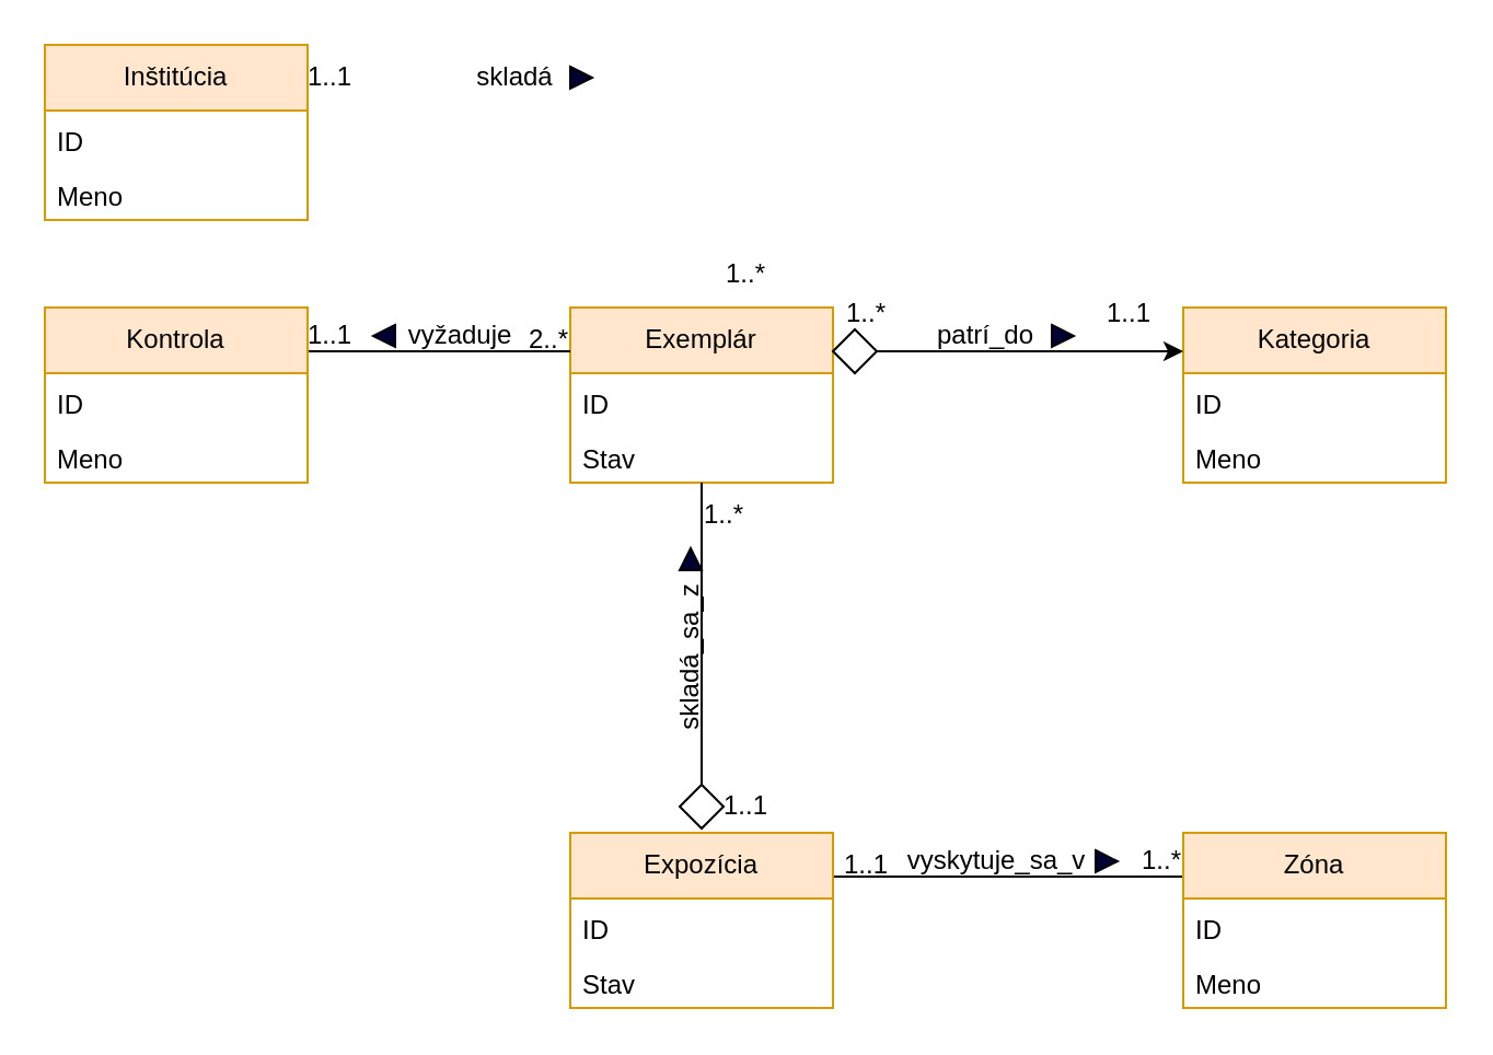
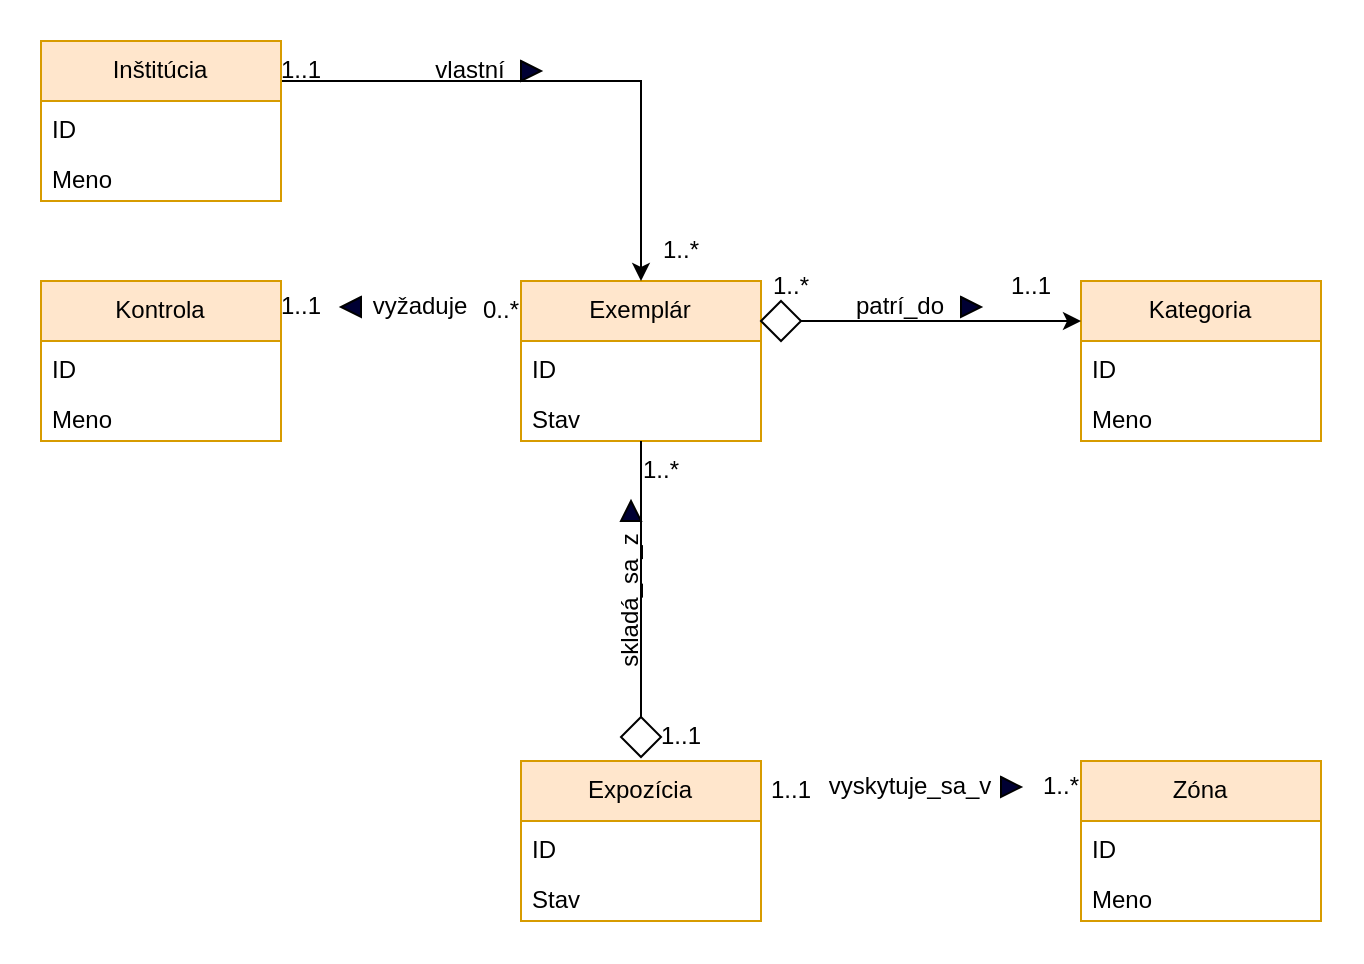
  <mxCell id="0" />
  <mxCell id="1" parent="0" />
  <mxCell id="2" value="Exemplár" style="swimlane;fontStyle=0;childLayout=stackLayout;horizontal=1;startSize=30;horizontalStack=0;resizeParent=1;resizeParentMax=0;resizeLast=0;collapsible=1;marginBottom=0;whiteSpace=wrap;html=1;fillColor=#ffe6cc;strokeColor=#d79b00;" parent="1" vertex="1"><mxGeometry x="260" y="140" width="120" height="80" as="geometry" /></mxCell>
  <mxCell id="3" value="ID" style="text;strokeColor=none;fillColor=none;align=left;verticalAlign=middle;spacingLeft=4;spacingRight=4;overflow=hidden;points=[[0,0.5],[1,0.5]];portConstraint=eastwest;rotatable=0;whiteSpace=wrap;html=1;" parent="2" vertex="1"><mxGeometry y="30" width="120" height="30" as="geometry" /></mxCell>
  <mxCell id="4" value="Stav" style="text;strokeColor=none;fillColor=none;align=left;verticalAlign=middle;spacingLeft=4;spacingRight=4;overflow=hidden;points=[[0,0.5],[1,0.5]];portConstraint=eastwest;rotatable=0;whiteSpace=wrap;html=1;" parent="2" vertex="1"><mxGeometry y="60" width="120" height="20" as="geometry" /></mxCell>
  <mxCell id="5" value="Kategoria" style="swimlane;fontStyle=0;childLayout=stackLayout;horizontal=1;startSize=30;horizontalStack=0;resizeParent=1;resizeParentMax=0;resizeLast=0;collapsible=1;marginBottom=0;whiteSpace=wrap;html=1;fillColor=#ffe6cc;strokeColor=#d79b00;" parent="1" vertex="1"><mxGeometry x="540" y="140" width="120" height="80" as="geometry" /></mxCell>
  <mxCell id="6" value="ID" style="text;strokeColor=none;fillColor=none;align=left;verticalAlign=middle;spacingLeft=4;spacingRight=4;overflow=hidden;points=[[0,0.5],[1,0.5]];portConstraint=eastwest;rotatable=0;whiteSpace=wrap;html=1;" parent="5" vertex="1"><mxGeometry y="30" width="120" height="30" as="geometry" /></mxCell>
  <mxCell id="7" value="Meno" style="text;strokeColor=none;fillColor=none;align=left;verticalAlign=middle;spacingLeft=4;spacingRight=4;overflow=hidden;points=[[0,0.5],[1,0.5]];portConstraint=eastwest;rotatable=0;whiteSpace=wrap;html=1;" parent="5" vertex="1"><mxGeometry y="60" width="120" height="20" as="geometry" /></mxCell>
  <mxCell id="8" style="edgeStyle=orthogonalEdgeStyle;rounded=0;orthogonalLoop=1;jettySize=auto;html=1;exitX=0.5;exitY=0;exitDx=0;exitDy=0;endArrow=none;endFill=0;" parent="1" source="34" target="2" edge="1"><mxGeometry relative="1" as="geometry" /></mxCell>
- <mxCell id="9" value="" style="edgeStyle=orthogonalEdgeStyle;rounded=0;orthogonalLoop=1;jettySize=auto;html=1;exitX=1;exitY=0.25;exitDx=0;exitDy=0;entryX=0;entryY=0.25;entryDx=0;entryDy=0;endArrow=none;endFill=0;" parent="1" source="10" target="13" edge="1"><mxGeometry relative="1" as="geometry"><mxPoint as="offset" /></mxGeometry></mxCell>
  <mxCell id="10" value="&lt;div&gt;Expozícia&lt;/div&gt;" style="swimlane;fontStyle=0;childLayout=stackLayout;horizontal=1;startSize=30;horizontalStack=0;resizeParent=1;resizeParentMax=0;resizeLast=0;collapsible=1;marginBottom=0;whiteSpace=wrap;html=1;fillColor=#ffe6cc;strokeColor=#d79b00;" parent="1" vertex="1"><mxGeometry x="260" y="380" width="120" height="80" as="geometry" /></mxCell>
  <mxCell id="11" value="ID" style="text;strokeColor=none;fillColor=none;align=left;verticalAlign=middle;spacingLeft=4;spacingRight=4;overflow=hidden;points=[[0,0.5],[1,0.5]];portConstraint=eastwest;rotatable=0;whiteSpace=wrap;html=1;" parent="10" vertex="1"><mxGeometry y="30" width="120" height="30" as="geometry" /></mxCell>
  <mxCell id="12" value="Stav" style="text;strokeColor=none;fillColor=none;align=left;verticalAlign=middle;spacingLeft=4;spacingRight=4;overflow=hidden;points=[[0,0.5],[1,0.5]];portConstraint=eastwest;rotatable=0;whiteSpace=wrap;html=1;" parent="10" vertex="1"><mxGeometry y="60" width="120" height="20" as="geometry" /></mxCell>
  <mxCell id="13" value="Zóna" style="swimlane;fontStyle=0;childLayout=stackLayout;horizontal=1;startSize=30;horizontalStack=0;resizeParent=1;resizeParentMax=0;resizeLast=0;collapsible=1;marginBottom=0;whiteSpace=wrap;html=1;fillColor=#ffe6cc;strokeColor=#d79b00;" parent="1" vertex="1"><mxGeometry x="540" y="380" width="120" height="80" as="geometry" /></mxCell>
  <mxCell id="14" value="ID" style="text;strokeColor=none;fillColor=none;align=left;verticalAlign=middle;spacingLeft=4;spacingRight=4;overflow=hidden;points=[[0,0.5],[1,0.5]];portConstraint=eastwest;rotatable=0;whiteSpace=wrap;html=1;" parent="13" vertex="1"><mxGeometry y="30" width="120" height="30" as="geometry" /></mxCell>
  <mxCell id="15" value="Meno" style="text;strokeColor=none;fillColor=none;align=left;verticalAlign=middle;spacingLeft=4;spacingRight=4;overflow=hidden;points=[[0,0.5],[1,0.5]];portConstraint=eastwest;rotatable=0;whiteSpace=wrap;html=1;" parent="13" vertex="1"><mxGeometry y="60" width="120" height="20" as="geometry" /></mxCell>
+ <mxCell id="16" style="edgeStyle=orthogonalEdgeStyle;rounded=0;orthogonalLoop=1;jettySize=auto;html=1;exitX=1;exitY=0.25;exitDx=0;exitDy=0;entryX=0.5;entryY=0;entryDx=0;entryDy=0;" edge="1" parent="1" source="17" target="2"><mxGeometry relative="1" as="geometry" /></mxCell>
  <mxCell id="17" value="&lt;div&gt;Inštitúcia&lt;br&gt;&lt;/div&gt;" style="swimlane;fontStyle=0;childLayout=stackLayout;horizontal=1;startSize=30;horizontalStack=0;resizeParent=1;resizeParentMax=0;resizeLast=0;collapsible=1;marginBottom=0;whiteSpace=wrap;html=1;fillColor=#ffe6cc;strokeColor=#d79b00;" parent="1" vertex="1"><mxGeometry x="20" y="20" width="120" height="80" as="geometry" /></mxCell>
  <mxCell id="18" value="ID" style="text;strokeColor=none;fillColor=none;align=left;verticalAlign=middle;spacingLeft=4;spacingRight=4;overflow=hidden;points=[[0,0.5],[1,0.5]];portConstraint=eastwest;rotatable=0;whiteSpace=wrap;html=1;" parent="17" vertex="1"><mxGeometry y="30" width="120" height="30" as="geometry" /></mxCell>
  <mxCell id="19" value="Meno" style="text;strokeColor=none;fillColor=none;align=left;verticalAlign=middle;spacingLeft=4;spacingRight=4;overflow=hidden;points=[[0,0.5],[1,0.5]];portConstraint=eastwest;rotatable=0;whiteSpace=wrap;html=1;" parent="17" vertex="1"><mxGeometry y="60" width="120" height="20" as="geometry" /></mxCell>
- <mxCell id="20" style="edgeStyle=orthogonalEdgeStyle;rounded=0;orthogonalLoop=1;jettySize=auto;html=1;exitX=0;exitY=0.25;exitDx=0;exitDy=0;entryX=1;entryY=0.25;entryDx=0;entryDy=0;endArrow=none;endFill=0;" parent="1" source="2" target="21" edge="1"><mxGeometry relative="1" as="geometry" /></mxCell>
  <mxCell id="21" value="Kontrola" style="swimlane;fontStyle=0;childLayout=stackLayout;horizontal=1;startSize=30;horizontalStack=0;resizeParent=1;resizeParentMax=0;resizeLast=0;collapsible=1;marginBottom=0;whiteSpace=wrap;html=1;fillColor=#ffe6cc;strokeColor=#d79b00;" parent="1" vertex="1"><mxGeometry x="20" y="140" width="120" height="80" as="geometry" /></mxCell>
  <mxCell id="22" value="ID" style="text;strokeColor=none;fillColor=none;align=left;verticalAlign=middle;spacingLeft=4;spacingRight=4;overflow=hidden;points=[[0,0.5],[1,0.5]];portConstraint=eastwest;rotatable=0;whiteSpace=wrap;html=1;" parent="21" vertex="1"><mxGeometry y="30" width="120" height="30" as="geometry" /></mxCell>
  <mxCell id="23" value="Meno" style="text;strokeColor=none;fillColor=none;align=left;verticalAlign=middle;spacingLeft=4;spacingRight=4;overflow=hidden;points=[[0,0.5],[1,0.5]];portConstraint=eastwest;rotatable=0;whiteSpace=wrap;html=1;" parent="21" vertex="1"><mxGeometry y="60" width="120" height="20" as="geometry" /></mxCell>
- <mxCell id="24" value="2..*" style="text;html=1;align=center;verticalAlign=middle;resizable=0;points=[];autosize=1;strokeColor=none;fillColor=none;" parent="1" vertex="1"><mxGeometry x="230" y="140" width="40" height="30" as="geometry" /></mxCell>
+ <mxCell id="24" value="0..*" style="text;html=1;align=center;verticalAlign=middle;resizable=0;points=[];autosize=1;strokeColor=none;fillColor=none;" parent="1" vertex="1"><mxGeometry x="230" y="140" width="40" height="30" as="geometry" /></mxCell>
  <mxCell id="25" value="1..1" style="text;html=1;align=center;verticalAlign=middle;resizable=0;points=[];autosize=1;strokeColor=none;fillColor=none;" parent="1" vertex="1"><mxGeometry x="130" y="138" width="40" height="30" as="geometry" /></mxCell>
  <mxCell id="26" value="1..1" style="text;html=1;align=center;verticalAlign=middle;resizable=0;points=[];autosize=1;strokeColor=none;fillColor=none;" parent="1" vertex="1"><mxGeometry x="130" y="20" width="40" height="30" as="geometry" /></mxCell>
  <mxCell id="27" value="1..*" style="text;html=1;align=center;verticalAlign=middle;resizable=0;points=[];autosize=1;strokeColor=none;fillColor=none;" parent="1" vertex="1"><mxGeometry x="320" y="110" width="40" height="30" as="geometry" /></mxCell>
  <mxCell id="28" value="1..*" style="text;html=1;align=center;verticalAlign=middle;resizable=0;points=[];autosize=1;strokeColor=none;fillColor=none;" parent="1" vertex="1"><mxGeometry x="375" y="128" width="40" height="30" as="geometry" /></mxCell>
  <mxCell id="29" value="1..1" style="text;html=1;align=center;verticalAlign=middle;resizable=0;points=[];autosize=1;strokeColor=none;fillColor=none;" parent="1" vertex="1"><mxGeometry x="495" y="128" width="40" height="30" as="geometry" /></mxCell>
  <mxCell id="30" value="1..1" style="text;html=1;align=center;verticalAlign=middle;resizable=0;points=[];autosize=1;strokeColor=none;fillColor=none;" parent="1" vertex="1"><mxGeometry x="320" y="353" width="40" height="30" as="geometry" /></mxCell>
  <mxCell id="31" value="1..*" style="text;html=1;align=center;verticalAlign=middle;resizable=0;points=[];autosize=1;strokeColor=none;fillColor=none;" parent="1" vertex="1"><mxGeometry x="310" y="220" width="40" height="30" as="geometry" /></mxCell>
  <mxCell id="32" value="1..1" style="text;html=1;align=center;verticalAlign=middle;resizable=0;points=[];autosize=1;strokeColor=none;fillColor=none;" parent="1" vertex="1"><mxGeometry x="375" y="380" width="40" height="30" as="geometry" /></mxCell>
  <mxCell id="33" value="1..*" style="text;html=1;align=center;verticalAlign=middle;resizable=0;points=[];autosize=1;strokeColor=none;fillColor=none;" parent="1" vertex="1"><mxGeometry x="510" y="378" width="40" height="30" as="geometry" /></mxCell>
  <mxCell id="34" value="" style="rhombus;whiteSpace=wrap;html=1;" vertex="1" parent="1"><mxGeometry x="310" y="358" width="20" height="20" as="geometry" /></mxCell>
  <mxCell id="35" value="" style="edgeStyle=orthogonalEdgeStyle;rounded=0;orthogonalLoop=1;jettySize=auto;html=1;exitX=1;exitY=0.25;exitDx=0;exitDy=0;entryX=0;entryY=0.25;entryDx=0;entryDy=0;endArrow=none;endFill=0;" edge="1" parent="1" source="2" target="37"><mxGeometry relative="1" as="geometry"><mxPoint x="380" y="160" as="sourcePoint" /><mxPoint x="540" y="160" as="targetPoint" /></mxGeometry></mxCell>
  <mxCell id="36" style="edgeStyle=orthogonalEdgeStyle;rounded=0;orthogonalLoop=1;jettySize=auto;html=1;exitX=1;exitY=0.5;exitDx=0;exitDy=0;entryX=0;entryY=0.25;entryDx=0;entryDy=0;" edge="1" parent="1" source="37" target="5"><mxGeometry relative="1" as="geometry" /></mxCell>
  <mxCell id="37" value="" style="rhombus;whiteSpace=wrap;html=1;" vertex="1" parent="1"><mxGeometry x="380" y="150" width="20" height="20" as="geometry" /></mxCell>
- <mxCell id="38" value="skladá" style="triangle;whiteSpace=wrap;html=1;fillColor=#000033;spacingLeft=0;spacingRight=60;" vertex="1" parent="1"><mxGeometry x="260" y="30" width="10" height="10" as="geometry" /></mxCell>
+ <mxCell id="38" value="vlastní" style="triangle;whiteSpace=wrap;html=1;fillColor=#000033;spacingLeft=0;spacingRight=60;" vertex="1" parent="1"><mxGeometry x="260" y="30" width="10" height="10" as="geometry" /></mxCell>
  <mxCell id="39" value="vyžaduje" style="triangle;whiteSpace=wrap;html=1;fillColor=#000033;spacingLeft=70;spacingRight=0;flipH=1;" vertex="1" parent="1"><mxGeometry x="170" y="148" width="10" height="10" as="geometry" /></mxCell>
  <mxCell id="40" value="skladá_sa_z" style="triangle;whiteSpace=wrap;html=1;fillColor=#000033;spacingLeft=0;spacingRight=90;flipH=1;direction=north;spacingTop=0;align=center;verticalAlign=middle;horizontal=0;" vertex="1" parent="1"><mxGeometry x="310" y="250" width="10" height="10" as="geometry" /></mxCell>
  <mxCell id="41" value="&lt;div align=&quot;left&quot;&gt;patrí_do&lt;br&gt;&lt;/div&gt;" style="triangle;whiteSpace=wrap;html=1;fillColor=#000033;spacingLeft=0;spacingRight=70;" vertex="1" parent="1"><mxGeometry x="480" y="148" width="10" height="10" as="geometry" /></mxCell>
  <mxCell id="42" value="vyskytuje_sa_v" style="triangle;whiteSpace=wrap;html=1;fillColor=#000033;spacingLeft=0;spacingRight=100;" vertex="1" parent="1"><mxGeometry x="500" y="388" width="10" height="10" as="geometry" /></mxCell>
